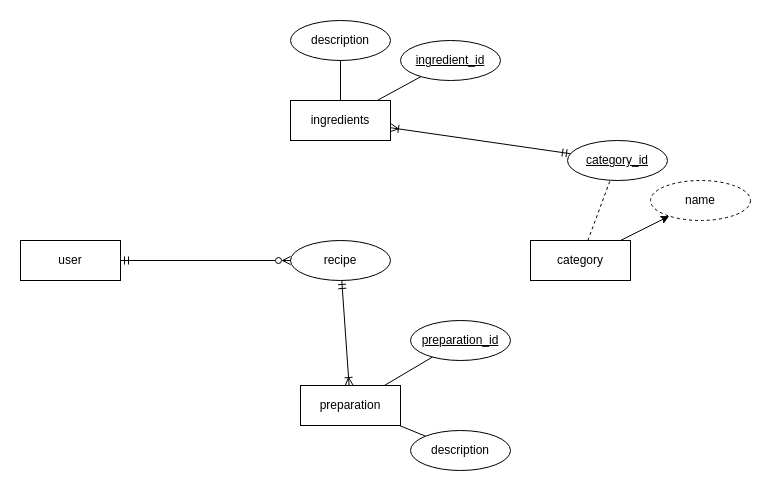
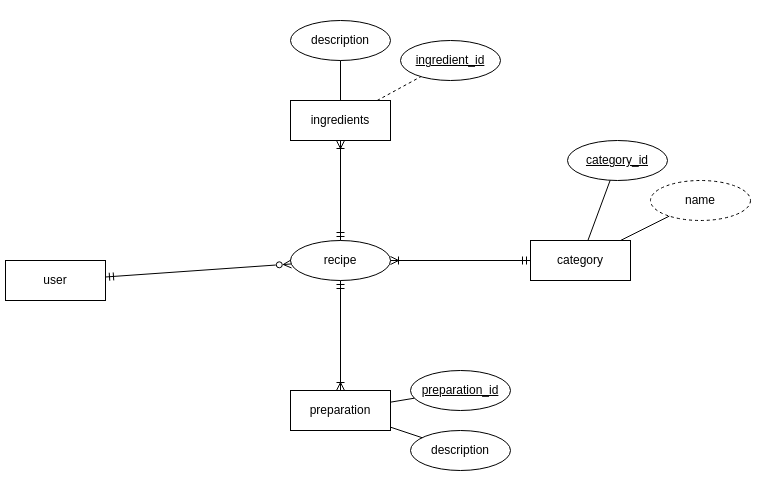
  <mxCell id="0" />
  <mxCell id="1" parent="0" />
  <mxCell id="2" value="category" style="whiteSpace=wrap;html=1;align=center;" vertex="1" parent="1"><mxGeometry x="530" y="240" width="100" height="40" as="geometry" /></mxCell>
  <mxCell id="3" value="recipe" style="ellipse;whiteSpace=wrap;html=1;align=center;" vertex="1" parent="1"><mxGeometry x="290" y="240" width="100" height="40" as="geometry" /></mxCell>
  <mxCell id="4" value="ingredients" style="whiteSpace=wrap;html=1;align=center;" vertex="1" parent="1"><mxGeometry x="290" y="100" width="100" height="40" as="geometry" /></mxCell>
- <mxCell id="5" value="preparation" style="whiteSpace=wrap;html=1;align=center;" vertex="1" parent="1"><mxGeometry x="300" y="385" width="100" height="40" as="geometry" /></mxCell>
- <mxCell id="6" value="user" style="whiteSpace=wrap;html=1;align=center;" vertex="1" parent="1"><mxGeometry x="20" y="240" width="100" height="40" as="geometry" /></mxCell>
+ <mxCell id="5" value="preparation" style="whiteSpace=wrap;html=1;align=center;" vertex="1" parent="1"><mxGeometry x="290" y="390" width="100" height="40" as="geometry" /></mxCell>
+ <mxCell id="6" value="user" style="whiteSpace=wrap;html=1;align=center;" vertex="1" parent="1"><mxGeometry x="5" y="260" width="100" height="40" as="geometry" /></mxCell>
  <mxCell id="7" value="" style="endArrow=ERzeroToMany;html=1;rounded=0;endFill=0;startArrow=ERmandOne;startFill=0;" edge="1" parent="1" source="6" target="3"><mxGeometry relative="1" as="geometry"><mxPoint x="500" y="500" as="sourcePoint" /><mxPoint x="660" y="500" as="targetPoint" /></mxGeometry></mxCell>
- <mxCell id="9" value="" style="endArrow=ERmandOne;html=1;rounded=0;endFill=0;startArrow=ERoneToMany;startFill=0;" edge="1" parent="1" source="4" target="11"><mxGeometry relative="1" as="geometry"><mxPoint x="270" y="240" as="sourcePoint" /><mxPoint x="430" y="240" as="targetPoint" /></mxGeometry></mxCell>
+ <mxCell id="8" value="" style="endArrow=ERmandOne;html=1;rounded=0;endFill=0;startArrow=ERoneToMany;startFill=0;" edge="1" parent="1" source="3" target="2"><mxGeometry relative="1" as="geometry"><mxPoint x="330" y="410" as="sourcePoint" /><mxPoint x="490" y="410" as="targetPoint" /></mxGeometry></mxCell>
+ <mxCell id="9" value="" style="endArrow=ERmandOne;html=1;rounded=0;endFill=0;startArrow=ERoneToMany;startFill=0;" edge="1" parent="1" source="4" target="3"><mxGeometry relative="1" as="geometry"><mxPoint x="270" y="240" as="sourcePoint" /><mxPoint x="430" y="240" as="targetPoint" /></mxGeometry></mxCell>
  <mxCell id="10" value="" style="endArrow=ERoneToMany;html=1;rounded=0;endFill=0;startArrow=ERmandOne;startFill=0;" edge="1" parent="1" source="3" target="5"><mxGeometry relative="1" as="geometry"><mxPoint x="270" y="240" as="sourcePoint" /><mxPoint x="430" y="240" as="targetPoint" /></mxGeometry></mxCell>
  <mxCell id="11" value="category_id" style="ellipse;whiteSpace=wrap;html=1;align=center;fontStyle=4;" vertex="1" parent="1"><mxGeometry x="567" y="140" width="100" height="40" as="geometry" /></mxCell>
- <mxCell id="12" value="" style="endArrow=none;html=1;rounded=0;dashed=1;" edge="1" parent="1" source="2" target="11"><mxGeometry relative="1" as="geometry"><mxPoint x="270" y="240" as="sourcePoint" /><mxPoint x="430" y="240" as="targetPoint" /></mxGeometry></mxCell>
+ <mxCell id="12" value="" style="endArrow=none;html=1;rounded=0;" edge="1" parent="1" source="2" target="11"><mxGeometry relative="1" as="geometry"><mxPoint x="270" y="240" as="sourcePoint" /><mxPoint x="430" y="240" as="targetPoint" /></mxGeometry></mxCell>
  <mxCell id="13" value="name" style="ellipse;whiteSpace=wrap;html=1;align=center;dashed=1;" vertex="1" parent="1"><mxGeometry x="650" y="180" width="100" height="40" as="geometry" /></mxCell>
- <mxCell id="14" value="" style="endArrow=classic;html=1;rounded=0;" edge="1" parent="1" source="2" target="13"><mxGeometry relative="1" as="geometry"><mxPoint x="270" y="240" as="sourcePoint" /><mxPoint x="430" y="240" as="targetPoint" /></mxGeometry></mxCell>
+ <mxCell id="14" value="" style="endArrow=none;html=1;rounded=0;" edge="1" parent="1" source="2" target="13"><mxGeometry relative="1" as="geometry"><mxPoint x="270" y="240" as="sourcePoint" /><mxPoint x="430" y="240" as="targetPoint" /></mxGeometry></mxCell>
  <mxCell id="15" value="ingredient_id" style="ellipse;whiteSpace=wrap;html=1;align=center;fontStyle=4;" vertex="1" parent="1"><mxGeometry x="400" y="40" width="100" height="40" as="geometry" /></mxCell>
- <mxCell id="16" value="" style="endArrow=none;html=1;rounded=0;" edge="1" parent="1" source="4" target="15"><mxGeometry relative="1" as="geometry"><mxPoint x="270" y="240" as="sourcePoint" /><mxPoint x="430" y="240" as="targetPoint" /></mxGeometry></mxCell>
+ <mxCell id="16" value="" style="endArrow=none;html=1;rounded=0;dashed=1;" edge="1" parent="1" source="4" target="15"><mxGeometry relative="1" as="geometry"><mxPoint x="270" y="240" as="sourcePoint" /><mxPoint x="430" y="240" as="targetPoint" /></mxGeometry></mxCell>
  <mxCell id="17" value="description" style="ellipse;whiteSpace=wrap;html=1;align=center;" vertex="1" parent="1"><mxGeometry x="290" y="20" width="100" height="40" as="geometry" /></mxCell>
  <mxCell id="18" value="" style="endArrow=none;html=1;rounded=0;" edge="1" parent="1" source="17" target="4"><mxGeometry relative="1" as="geometry"><mxPoint x="270" y="240" as="sourcePoint" /><mxPoint x="430" y="240" as="targetPoint" /></mxGeometry></mxCell>
- <mxCell id="19" value="preparation_id" style="ellipse;whiteSpace=wrap;html=1;align=center;fontStyle=4;" vertex="1" parent="1"><mxGeometry x="410" y="320" width="100" height="40" as="geometry" /></mxCell>
+ <mxCell id="19" value="preparation_id" style="ellipse;whiteSpace=wrap;html=1;align=center;fontStyle=4;" vertex="1" parent="1"><mxGeometry x="410" y="370" width="100" height="40" as="geometry" /></mxCell>
  <mxCell id="20" value="" style="endArrow=none;html=1;rounded=0;" edge="1" parent="1" source="5" target="19"><mxGeometry relative="1" as="geometry"><mxPoint x="270" y="240" as="sourcePoint" /><mxPoint x="430" y="240" as="targetPoint" /></mxGeometry></mxCell>
  <mxCell id="21" value="description" style="ellipse;whiteSpace=wrap;html=1;align=center;" vertex="1" parent="1"><mxGeometry x="410" y="430" width="100" height="40" as="geometry" /></mxCell>
  <mxCell id="22" value="" style="endArrow=none;html=1;rounded=0;" edge="1" parent="1" source="5" target="21"><mxGeometry relative="1" as="geometry"><mxPoint x="270" y="240" as="sourcePoint" /><mxPoint x="430" y="240" as="targetPoint" /></mxGeometry></mxCell>
